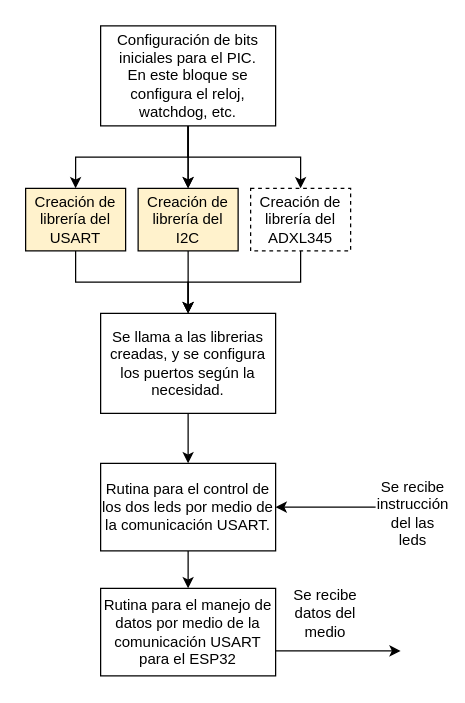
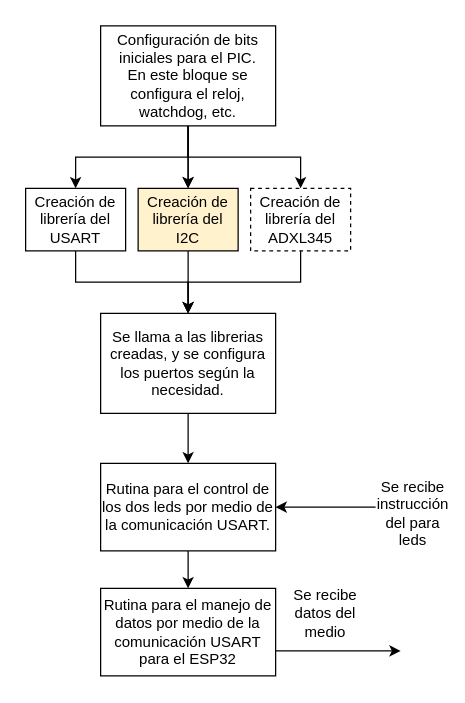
  <mxCell id="0" />
  <mxCell id="1" parent="0" />
  <mxCell id="2" value="" style="edgeStyle=orthogonalEdgeStyle;rounded=0;orthogonalLoop=1;jettySize=auto;html=1;" edge="1" parent="1" source="6" target="12"><mxGeometry relative="1" as="geometry" /></mxCell>
  <mxCell id="3" value="" style="edgeStyle=orthogonalEdgeStyle;rounded=0;orthogonalLoop=1;jettySize=auto;html=1;" edge="1" parent="1" source="6" target="12"><mxGeometry relative="1" as="geometry" /></mxCell>
  <mxCell id="4" style="edgeStyle=orthogonalEdgeStyle;rounded=0;orthogonalLoop=1;jettySize=auto;html=1;" edge="1" parent="1" source="6" target="14"><mxGeometry relative="1" as="geometry" /></mxCell>
  <mxCell id="5" style="edgeStyle=orthogonalEdgeStyle;rounded=0;orthogonalLoop=1;jettySize=auto;html=1;entryX=0.5;entryY=0;entryDx=0;entryDy=0;" edge="1" parent="1" source="6" target="10"><mxGeometry relative="1" as="geometry" /></mxCell>
  <mxCell id="6" value="Configuración de bits iniciales para el PIC.&lt;br&gt;En este bloque se configura el reloj, watchdog, etc." style="rounded=0;whiteSpace=wrap;html=1;" vertex="1" parent="1"><mxGeometry x="80" y="20" width="140" height="80" as="geometry" /></mxCell>
  <mxCell id="7" value="" style="edgeStyle=orthogonalEdgeStyle;rounded=0;orthogonalLoop=1;jettySize=auto;html=1;" edge="1" parent="1" source="8" target="16"><mxGeometry relative="1" as="geometry" /></mxCell>
  <mxCell id="8" value="Se llama a las librerias creadas, y se configura los puertos según la necesidad." style="rounded=0;whiteSpace=wrap;html=1;" vertex="1" parent="1"><mxGeometry x="80" y="250" width="140" height="80" as="geometry" /></mxCell>
  <mxCell id="9" value="" style="edgeStyle=orthogonalEdgeStyle;rounded=0;orthogonalLoop=1;jettySize=auto;html=1;" edge="1" parent="1" source="10" target="8"><mxGeometry relative="1" as="geometry" /></mxCell>
- <mxCell id="10" value="Creación de librería del USART" style="rounded=0;whiteSpace=wrap;html=1;fillColor=#fff2cc;" vertex="1" parent="1"><mxGeometry x="20" y="150" width="80" height="50" as="geometry" /></mxCell>
+ <mxCell id="10" value="Creación de librería del USART" style="rounded=0;whiteSpace=wrap;html=1;" vertex="1" parent="1"><mxGeometry x="20" y="150" width="80" height="50" as="geometry" /></mxCell>
  <mxCell id="11" value="" style="edgeStyle=orthogonalEdgeStyle;rounded=0;orthogonalLoop=1;jettySize=auto;html=1;" edge="1" parent="1" source="12" target="8"><mxGeometry relative="1" as="geometry" /></mxCell>
  <mxCell id="12" value="Creación de librería del I2C" style="rounded=0;whiteSpace=wrap;html=1;fillColor=#fff2cc;" vertex="1" parent="1"><mxGeometry x="110" y="150" width="80" height="50" as="geometry" /></mxCell>
  <mxCell id="13" value="" style="edgeStyle=orthogonalEdgeStyle;rounded=0;orthogonalLoop=1;jettySize=auto;html=1;" edge="1" parent="1" source="14" target="8"><mxGeometry relative="1" as="geometry" /></mxCell>
  <mxCell id="14" value="Creación de librería del ADXL345" style="rounded=0;whiteSpace=wrap;html=1;dashed=1;" vertex="1" parent="1"><mxGeometry x="200" y="150" width="80" height="50" as="geometry" /></mxCell>
  <mxCell id="15" value="" style="edgeStyle=orthogonalEdgeStyle;rounded=0;orthogonalLoop=1;jettySize=auto;html=1;" edge="1" parent="1" source="16" target="17"><mxGeometry relative="1" as="geometry" /></mxCell>
  <mxCell id="16" value="Rutina para el control de los dos leds por medio de la comunicación USART." style="rounded=0;whiteSpace=wrap;html=1;" vertex="1" parent="1"><mxGeometry x="80" y="370" width="140" height="70" as="geometry" /></mxCell>
  <mxCell id="17" value="Rutina para el manejo de datos por medio de la comunicación USART para el ESP32" style="rounded=0;whiteSpace=wrap;html=1;" vertex="1" parent="1"><mxGeometry x="80" y="470" width="140" height="70" as="geometry" /></mxCell>
  <mxCell id="18" value="" style="endArrow=classic;html=1;" edge="1" parent="1"><mxGeometry width="50" height="50" relative="1" as="geometry"><mxPoint x="220" y="520" as="sourcePoint" /><mxPoint x="320" y="520" as="targetPoint" /></mxGeometry></mxCell>
  <mxCell id="19" value="Se recibe datos del medio" style="text;html=1;strokeColor=none;fillColor=none;align=center;verticalAlign=middle;whiteSpace=wrap;rounded=0;" vertex="1" parent="1"><mxGeometry x="220" y="470" width="80" height="40" as="geometry" /></mxCell>
  <mxCell id="20" value="" style="endArrow=classic;html=1;entryX=1;entryY=0.5;entryDx=0;entryDy=0;" edge="1" parent="1" target="16"><mxGeometry width="50" height="50" relative="1" as="geometry"><mxPoint x="300" y="405" as="sourcePoint" /><mxPoint x="280" y="310" as="targetPoint" /></mxGeometry></mxCell>
- <mxCell id="21" value="Se recibe instrucción del las leds" style="text;html=1;strokeColor=none;fillColor=none;align=center;verticalAlign=middle;whiteSpace=wrap;rounded=0;" vertex="1" parent="1"><mxGeometry x="310" y="400" width="40" height="20" as="geometry" /></mxCell>
+ <mxCell id="21" value="Se recibe instrucción del para leds" style="text;html=1;strokeColor=none;fillColor=none;align=center;verticalAlign=middle;whiteSpace=wrap;rounded=0;" vertex="1" parent="1"><mxGeometry x="310" y="400" width="40" height="20" as="geometry" /></mxCell>
